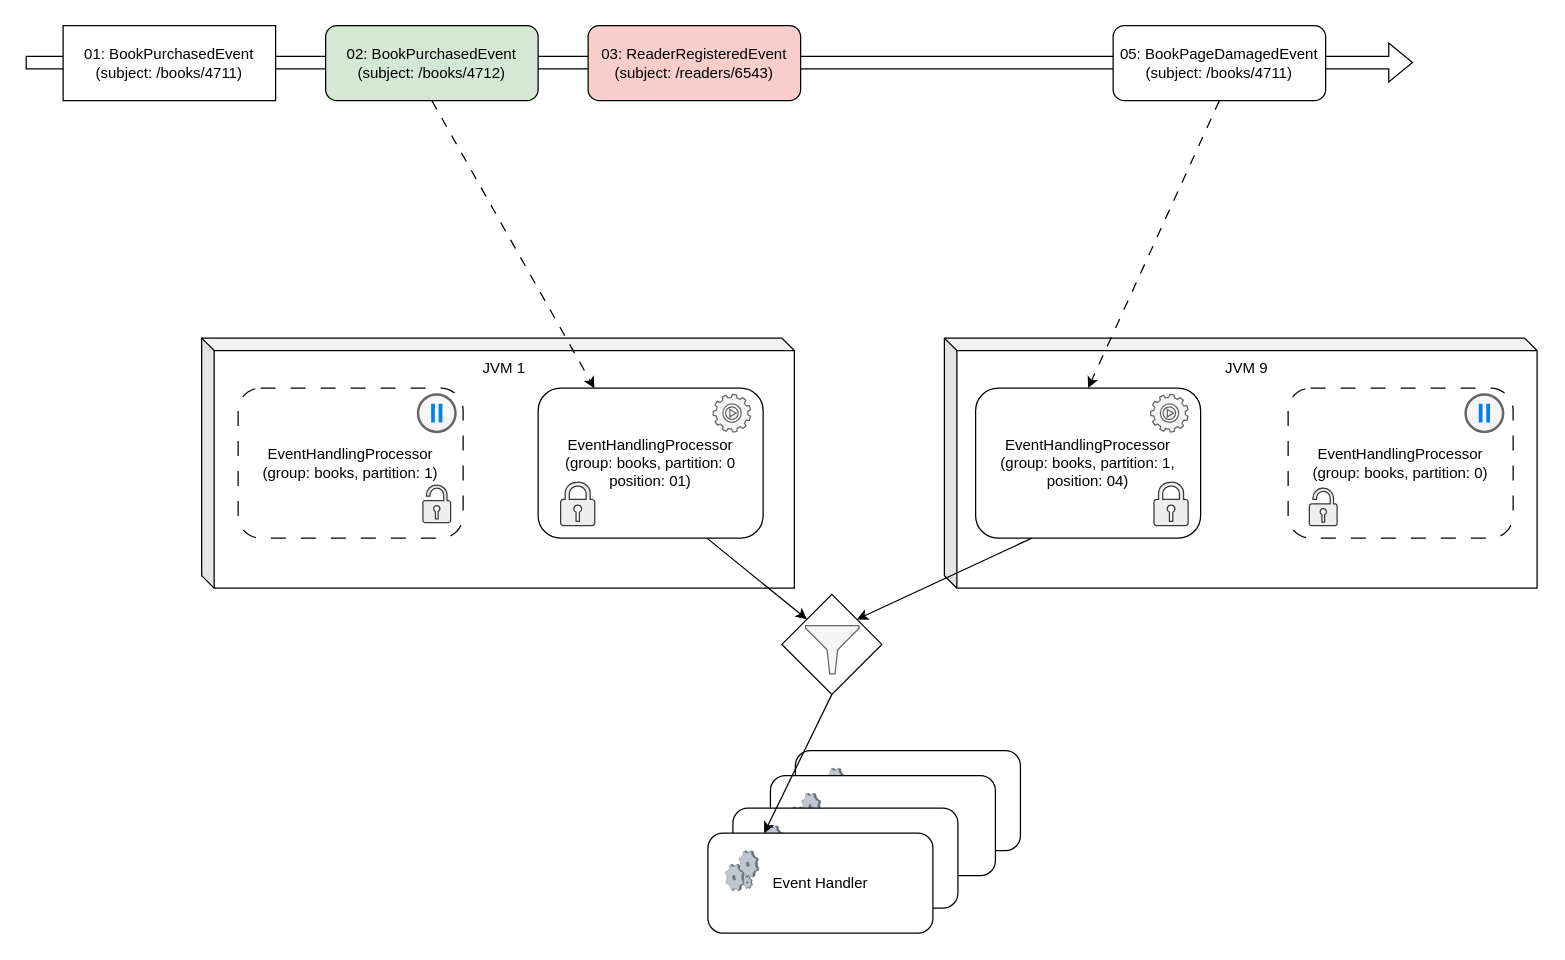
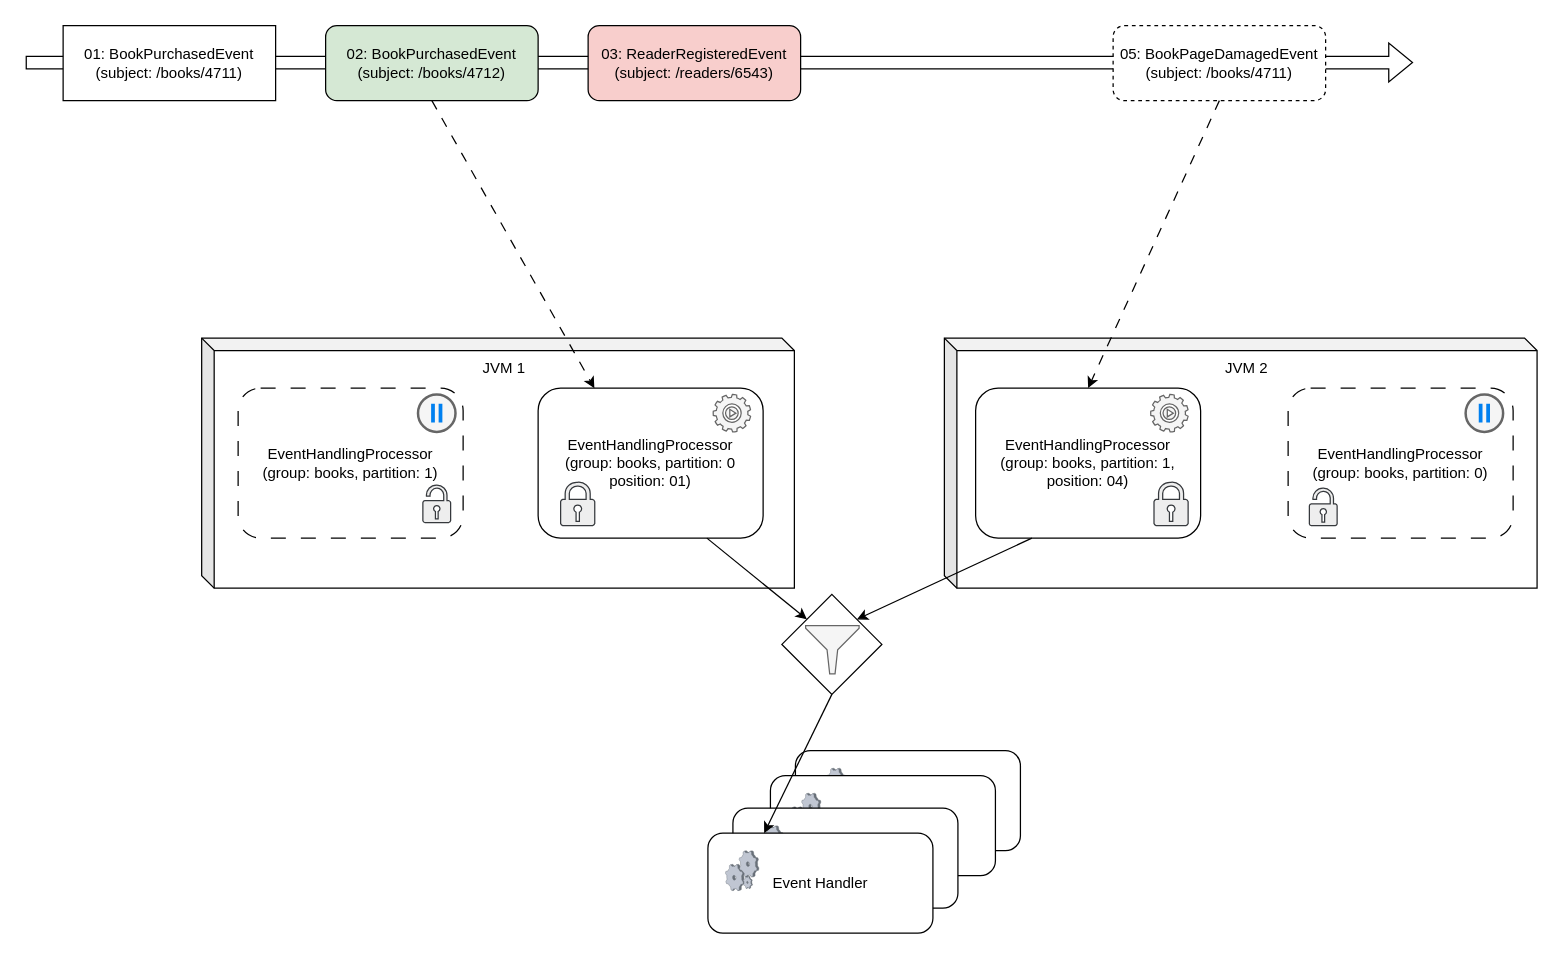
  <mxCell id="0" />
  <mxCell id="1" parent="0" />
- <mxCell id="2" value="JVM 9" style="shape=cube;whiteSpace=wrap;html=1;boundedLbl=1;backgroundOutline=1;darkOpacity=0.05;darkOpacity2=0.1;size=10;verticalAlign=top;" vertex="1" parent="1"><mxGeometry x="755" y="270" width="474.16" height="200" as="geometry" /></mxCell>
+ <mxCell id="2" value="JVM 2" style="shape=cube;whiteSpace=wrap;html=1;boundedLbl=1;backgroundOutline=1;darkOpacity=0.05;darkOpacity2=0.1;size=10;verticalAlign=top;" vertex="1" parent="1"><mxGeometry x="755" y="270" width="474.16" height="200" as="geometry" /></mxCell>
  <mxCell id="3" value="JVM 1" style="shape=cube;whiteSpace=wrap;html=1;boundedLbl=1;backgroundOutline=1;darkOpacity=0.05;darkOpacity2=0.1;size=10;verticalAlign=top;" vertex="1" parent="1"><mxGeometry x="160.84" y="270" width="474.16" height="200" as="geometry" /></mxCell>
  <mxCell id="4" value="" style="shape=flexArrow;endArrow=classic;html=1;rounded=0;" parent="1" edge="1"><mxGeometry width="50" height="50" relative="1" as="geometry"><mxPoint x="20" y="49.5" as="sourcePoint" /><mxPoint x="1130" y="49.5" as="targetPoint" /></mxGeometry></mxCell>
  <mxCell id="5" value="" style="rhombus;whiteSpace=wrap;html=1;" parent="1" vertex="1"><mxGeometry x="625" y="475" width="80" height="80" as="geometry" /></mxCell>
  <mxCell id="6" value="EventHandlingProcessor&lt;div&gt;(group: books, partition: 0 position: 01)&lt;/div&gt;" style="rounded=1;whiteSpace=wrap;html=1;" parent="1" vertex="1"><mxGeometry x="430" y="310" width="180" height="120" as="geometry" /></mxCell>
  <mxCell id="7" value="01: BookPurchasedEvent&lt;div&gt;(subject: /books/4711)&lt;/div&gt;" style="whiteSpace=wrap;html=1;rounded=0;" parent="1" vertex="1"><mxGeometry x="50" y="20" width="170" height="60" as="geometry" /></mxCell>
  <mxCell id="8" value="02: BookPurchasedEvent&lt;div&gt;(subject: /books/4712)&lt;/div&gt;" style="rounded=1;whiteSpace=wrap;html=1;fillColor=#d5e8d4;" parent="1" vertex="1"><mxGeometry x="260" y="20" width="170" height="60" as="geometry" /></mxCell>
  <mxCell id="9" value="03: ReaderRegisteredEvent&lt;div&gt;(subject: /readers/6543)&lt;/div&gt;" style="rounded=1;whiteSpace=wrap;html=1;fillColor=#f8cecc;" parent="1" vertex="1"><mxGeometry x="470" y="20" width="170" height="60" as="geometry" /></mxCell>
- <mxCell id="10" value="05: BookPageDamagedEvent&lt;div&gt;(subject: /books/4711)&lt;/div&gt;" style="rounded=1;whiteSpace=wrap;html=1;" parent="1" vertex="1"><mxGeometry x="890" y="20" width="170" height="60" as="geometry" /></mxCell>
+ <mxCell id="10" value="05: BookPageDamagedEvent&lt;div&gt;(subject: /books/4711)&lt;/div&gt;" style="rounded=1;whiteSpace=wrap;html=1;dashed=1;" parent="1" vertex="1"><mxGeometry x="890" y="20" width="170" height="60" as="geometry" /></mxCell>
  <mxCell id="11" value="" style="endArrow=classic;html=1;rounded=0;entryX=0.25;entryY=0;entryDx=0;entryDy=0;dashed=1;dashPattern=8 8;exitX=0.5;exitY=1;exitDx=0;exitDy=0;" parent="1" source="8" target="6" edge="1"><mxGeometry width="50" height="50" relative="1" as="geometry"><mxPoint x="550" y="160" as="sourcePoint" /><mxPoint x="570" y="280" as="targetPoint" /></mxGeometry></mxCell>
  <mxCell id="12" value="" style="sketch=0;html=1;aspect=fixed;strokeColor=#666666;shadow=0;fillColor=#f5f5f5;verticalAlign=top;labelPosition=center;verticalLabelPosition=bottom;shape=mxgraph.gcp2.play_gear;fontColor=#333333;" parent="1" vertex="1"><mxGeometry x="570" y="315" width="30" height="30" as="geometry" /></mxCell>
  <mxCell id="13" value="EventHandlingProcessor&lt;div&gt;(group: books, partition: 1, position: 04)&lt;/div&gt;" style="rounded=1;whiteSpace=wrap;html=1;" parent="1" vertex="1"><mxGeometry x="780" y="310" width="180" height="120" as="geometry" /></mxCell>
  <mxCell id="14" value="" style="sketch=0;html=1;aspect=fixed;strokeColor=#666666;shadow=0;fillColor=#f5f5f5;verticalAlign=top;labelPosition=center;verticalLabelPosition=bottom;shape=mxgraph.gcp2.play_gear;fontColor=#333333;" parent="1" vertex="1"><mxGeometry x="920" y="315" width="30" height="30" as="geometry" /></mxCell>
  <mxCell id="15" value="" style="endArrow=classic;html=1;rounded=0;entryX=0.5;entryY=0;entryDx=0;entryDy=0;dashed=1;dashPattern=8 8;exitX=0.5;exitY=1;exitDx=0;exitDy=0;" parent="1" source="10" target="13" edge="1"><mxGeometry width="50" height="50" relative="1" as="geometry"><mxPoint x="730" y="130" as="sourcePoint" /><mxPoint x="380" y="140" as="targetPoint" /></mxGeometry></mxCell>
  <mxCell id="16" value="Event Handler" style="rounded=1;whiteSpace=wrap;html=1;" parent="1" vertex="1"><mxGeometry x="635.84" y="600" width="180" height="80" as="geometry" /></mxCell>
  <mxCell id="17" value="" style="verticalLabelPosition=bottom;sketch=0;aspect=fixed;html=1;verticalAlign=top;strokeColor=none;align=center;outlineConnect=0;shape=mxgraph.citrix.process;" parent="1" vertex="1"><mxGeometry x="649.84" y="614" width="26.84" height="32" as="geometry" /></mxCell>
  <mxCell id="18" value="Event Handler" style="rounded=1;whiteSpace=wrap;html=1;" parent="1" vertex="1"><mxGeometry x="615.84" y="620" width="180" height="80" as="geometry" /></mxCell>
  <mxCell id="19" value="" style="verticalLabelPosition=bottom;sketch=0;aspect=fixed;html=1;verticalAlign=top;strokeColor=none;align=center;outlineConnect=0;shape=mxgraph.citrix.process;" parent="1" vertex="1"><mxGeometry x="629.84" y="634" width="26.84" height="32" as="geometry" /></mxCell>
  <mxCell id="20" value="Event Handler" style="rounded=1;whiteSpace=wrap;html=1;" parent="1" vertex="1"><mxGeometry x="585.84" y="646" width="180" height="80" as="geometry" /></mxCell>
  <mxCell id="21" value="" style="verticalLabelPosition=bottom;sketch=0;aspect=fixed;html=1;verticalAlign=top;strokeColor=none;align=center;outlineConnect=0;shape=mxgraph.citrix.process;" parent="1" vertex="1"><mxGeometry x="599.84" y="660" width="26.84" height="32" as="geometry" /></mxCell>
  <mxCell id="22" value="Event Handler" style="rounded=1;whiteSpace=wrap;html=1;" parent="1" vertex="1"><mxGeometry x="565.84" y="666" width="180" height="80" as="geometry" /></mxCell>
  <mxCell id="23" value="" style="verticalLabelPosition=bottom;sketch=0;aspect=fixed;html=1;verticalAlign=top;strokeColor=none;align=center;outlineConnect=0;shape=mxgraph.citrix.process;" parent="1" vertex="1"><mxGeometry x="579.84" y="680" width="26.84" height="32" as="geometry" /></mxCell>
  <mxCell id="24" value="" style="endArrow=classic;html=1;rounded=0;entryX=1;entryY=0;entryDx=0;entryDy=0;exitX=0.25;exitY=1;exitDx=0;exitDy=0;" parent="1" source="13" target="5" edge="1"><mxGeometry width="50" height="50" relative="1" as="geometry"><mxPoint x="660" y="400" as="sourcePoint" /><mxPoint x="710" y="350" as="targetPoint" /></mxGeometry></mxCell>
  <mxCell id="25" value="" style="endArrow=classic;html=1;rounded=0;exitX=0.75;exitY=1;exitDx=0;exitDy=0;entryX=0;entryY=0;entryDx=0;entryDy=0;" parent="1" source="6" target="5" edge="1"><mxGeometry width="50" height="50" relative="1" as="geometry"><mxPoint x="660" y="400" as="sourcePoint" /><mxPoint x="710" y="350" as="targetPoint" /></mxGeometry></mxCell>
  <mxCell id="26" value="EventHandlingProcessor&lt;div&gt;(group: books, partition: 1)&lt;/div&gt;" style="rounded=1;whiteSpace=wrap;html=1;dashed=1;dashPattern=12 12;" parent="1" vertex="1"><mxGeometry x="190" y="310" width="180" height="120" as="geometry" /></mxCell>
  <mxCell id="27" value="EventHandlingProcessor&lt;div&gt;(group: books, partition: 0)&lt;/div&gt;" style="rounded=1;whiteSpace=wrap;html=1;dashed=1;dashPattern=12 12;" parent="1" vertex="1"><mxGeometry x="1030" y="310" width="180" height="120" as="geometry" /></mxCell>
  <mxCell id="28" value="" style="sketch=0;aspect=fixed;pointerEvents=1;shadow=0;dashed=0;html=1;strokeColor=#36393d;labelPosition=center;verticalLabelPosition=bottom;verticalAlign=top;align=center;fillColor=#eeeeee;shape=mxgraph.mscae.enterprise.lock_unlocked" parent="1" vertex="1"><mxGeometry x="1047" y="390" width="22.2" height="30" as="geometry" /></mxCell>
  <mxCell id="29" value="" style="sketch=0;aspect=fixed;pointerEvents=1;shadow=0;dashed=0;html=1;strokeColor=#36393d;labelPosition=center;verticalLabelPosition=bottom;verticalAlign=top;align=center;fillColor=#eeeeee;shape=mxgraph.mscae.enterprise.lock" parent="1" vertex="1"><mxGeometry x="922.7" y="385" width="27.3" height="35" as="geometry" /></mxCell>
  <mxCell id="30" value="" style="sketch=0;aspect=fixed;pointerEvents=1;shadow=0;dashed=0;html=1;strokeColor=#36393d;labelPosition=center;verticalLabelPosition=bottom;verticalAlign=top;align=center;fillColor=#eeeeee;shape=mxgraph.mscae.enterprise.lock" parent="1" vertex="1"><mxGeometry x="448" y="385" width="27.3" height="35" as="geometry" /></mxCell>
  <mxCell id="31" value="" style="sketch=0;aspect=fixed;pointerEvents=1;shadow=0;dashed=0;html=1;strokeColor=#36393d;labelPosition=center;verticalLabelPosition=bottom;verticalAlign=top;align=center;fillColor=#eeeeee;shape=mxgraph.mscae.enterprise.lock_unlocked" parent="1" vertex="1"><mxGeometry x="337.8" y="387.5" width="22.2" height="30" as="geometry" /></mxCell>
  <mxCell id="32" value="" style="html=1;verticalLabelPosition=bottom;labelBackgroundColor=#ffffff;verticalAlign=top;shadow=0;dashed=0;strokeWidth=2;shape=mxgraph.ios7.misc.pause;strokeColor=#666666;sketch=0;fillColor=#f5f5f5;fontColor=#333333;" parent="1" vertex="1"><mxGeometry x="333.9" y="315" width="30" height="30" as="geometry" /></mxCell>
  <mxCell id="33" value="" style="html=1;verticalLabelPosition=bottom;labelBackgroundColor=#ffffff;verticalAlign=top;shadow=0;dashed=0;strokeWidth=2;shape=mxgraph.ios7.misc.pause;strokeColor=#666666;sketch=0;fillColor=#f5f5f5;fontColor=#333333;" parent="1" vertex="1"><mxGeometry x="1172" y="315" width="30" height="30" as="geometry" /></mxCell>
  <mxCell id="34" value="" style="sketch=0;aspect=fixed;pointerEvents=1;shadow=0;dashed=0;html=1;labelPosition=center;verticalLabelPosition=bottom;verticalAlign=top;align=center;shape=mxgraph.mscae.enterprise.filter;fillColor=#f5f5f5;strokeColor=#666666;fontColor=#333333;" parent="1" vertex="1"><mxGeometry x="644" y="500" width="42.78" height="38.5" as="geometry" /></mxCell>
  <mxCell id="35" value="" style="endArrow=classic;html=1;rounded=0;exitX=0.5;exitY=1;exitDx=0;exitDy=0;entryX=0.25;entryY=0;entryDx=0;entryDy=0;" parent="1" source="5" target="22" edge="1"><mxGeometry width="50" height="50" relative="1" as="geometry"><mxPoint x="590" y="450" as="sourcePoint" /><mxPoint x="726" y="507" as="targetPoint" /></mxGeometry></mxCell>
